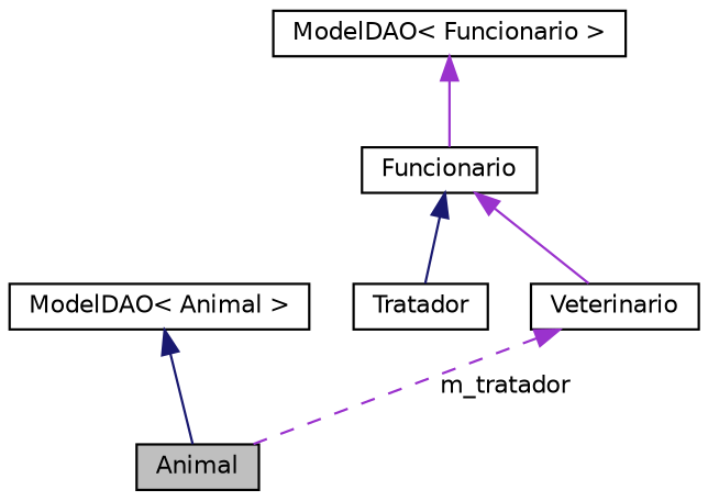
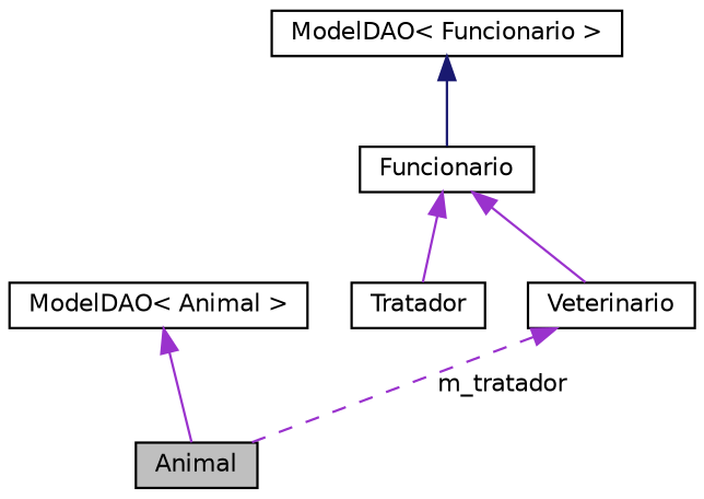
  digraph {
    node [color=black fillcolor=white fontname=Helvetica fontsize=10 shape=record style=filled]
    edge [color=midnightblue dir=back fontname=Helvetica fontsize=10 labelfontname=Helvetica labelfontsize=10 style=solid]
    n1 [fillcolor=grey75 fontcolor=black height=0.2 label=Animal width=0.4]
    n2 [height=0.2 label="ModelDAO\< Animal \>" width=0.4]
    n3 [height=0.2 label=Tratador width=0.4]
    n4 [height=0.2 label=Funcionario width=0.4]
    n5 [height=0.2 label=Veterinario width=0.4]
    n6 [height=0.2 label="ModelDAO\< Funcionario \>" width=0.4]
-   n2 -> n1
-   n4 -> n3
+   n2 -> n1 [color=darkorchid3]
+   n4 -> n3 [color=darkorchid3]
    n4 -> n5 [color=darkorchid3]
    n5 -> n1 [color=darkorchid3 label=" m_tratador" style=dashed]
-   n6 -> n4 [color=darkorchid3]
+   n6 -> n4
  }
